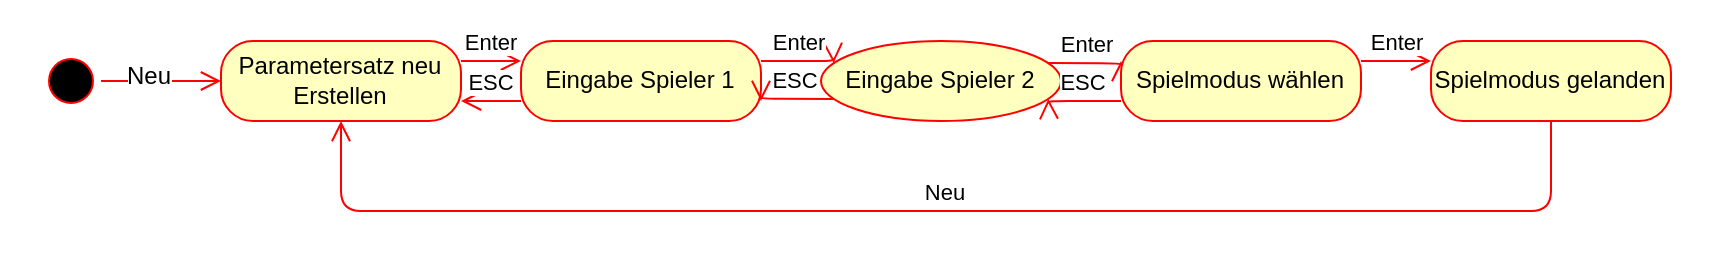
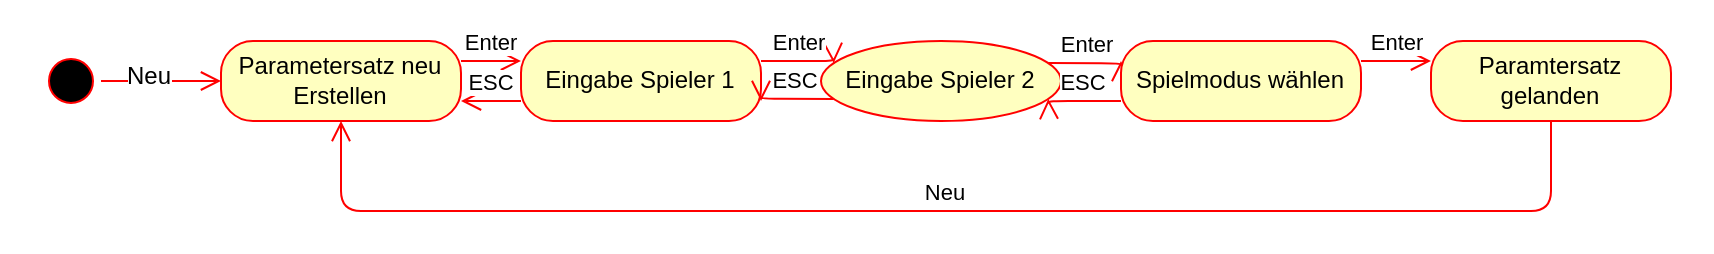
  <mxCell id="0" />
  <mxCell id="1" parent="0" />
  <mxCell id="2" value="" style="ellipse;html=1;shape=startState;fillColor=#000000;strokeColor=#ff0000;" vertex="1" parent="1"><mxGeometry x="20" y="25" width="30" height="30" as="geometry" /></mxCell>
  <mxCell id="3" value="" style="edgeStyle=orthogonalEdgeStyle;html=1;verticalAlign=bottom;endArrow=open;endSize=8;strokeColor=#ff0000;entryX=0;entryY=0.5;entryDx=0;entryDy=0;" edge="1" source="2" parent="1" target="6"><mxGeometry relative="1" as="geometry"><mxPoint x="410" y="15" as="targetPoint" /></mxGeometry></mxCell>
  <mxCell id="4" value="Neu" style="text;html=1;align=center;verticalAlign=middle;resizable=0;points=[];labelBackgroundColor=#ffffff;" vertex="1" connectable="0" parent="3"><mxGeometry x="-0.24" y="3" relative="1" as="geometry"><mxPoint as="offset" /></mxGeometry></mxCell>
  <mxCell id="5" value="Enter" style="edgeStyle=orthogonalEdgeStyle;rounded=1;orthogonalLoop=1;jettySize=auto;html=1;exitX=1;exitY=0.25;exitDx=0;exitDy=0;entryX=0;entryY=0.25;entryDx=0;entryDy=0;verticalAlign=bottom;strokeColor=#ff0000;endArrow=open;endSize=8;" edge="1" parent="1" source="6" target="9"><mxGeometry relative="1" as="geometry" /></mxCell>
  <mxCell id="6" value="Parametersatz neu Erstellen" style="rounded=1;whiteSpace=wrap;html=1;arcSize=40;fontColor=#000000;fillColor=#ffffc0;strokeColor=#ff0000;" vertex="1" parent="1"><mxGeometry x="110" y="20" width="120" height="40" as="geometry" /></mxCell>
  <mxCell id="7" value="Enter" style="edgeStyle=orthogonalEdgeStyle;rounded=1;orthogonalLoop=1;jettySize=auto;html=1;exitX=1;exitY=0.25;exitDx=0;exitDy=0;entryX=0;entryY=0.25;entryDx=0;entryDy=0;verticalAlign=bottom;strokeColor=#ff0000;endArrow=open;endSize=8;" edge="1" parent="1" source="9" target="12"><mxGeometry relative="1" as="geometry" /></mxCell>
  <mxCell id="8" value="ESC" style="edgeStyle=orthogonalEdgeStyle;rounded=1;orthogonalLoop=1;jettySize=auto;html=1;exitX=0;exitY=0.75;exitDx=0;exitDy=0;entryX=1;entryY=0.75;entryDx=0;entryDy=0;verticalAlign=bottom;strokeColor=#ff0000;endArrow=open;endSize=8;" edge="1" parent="1" source="9" target="6"><mxGeometry relative="1" as="geometry" /></mxCell>
  <mxCell id="9" value="Eingabe Spieler 1" style="rounded=1;whiteSpace=wrap;html=1;arcSize=40;fontColor=#000000;fillColor=#ffffc0;strokeColor=#ff0000;" vertex="1" parent="1"><mxGeometry x="260" y="20" width="120" height="40" as="geometry" /></mxCell>
  <mxCell id="10" value="Enter" style="edgeStyle=orthogonalEdgeStyle;rounded=1;orthogonalLoop=1;jettySize=auto;html=1;exitX=1;exitY=0.25;exitDx=0;exitDy=0;entryX=0;entryY=0.25;entryDx=0;entryDy=0;verticalAlign=bottom;strokeColor=#ff0000;endArrow=open;endSize=8;" edge="1" parent="1" source="12" target="15"><mxGeometry relative="1" as="geometry" /></mxCell>
  <mxCell id="11" value="ESC" style="edgeStyle=orthogonalEdgeStyle;rounded=1;orthogonalLoop=1;jettySize=auto;html=1;exitX=0;exitY=0.75;exitDx=0;exitDy=0;entryX=1;entryY=0.75;entryDx=0;entryDy=0;verticalAlign=bottom;strokeColor=#ff0000;endArrow=open;endSize=8;" edge="1" parent="1" source="12" target="9"><mxGeometry relative="1" as="geometry" /></mxCell>
  <mxCell id="12" value="Eingabe Spieler 2" style="ellipse;whiteSpace=wrap;html=1;arcSize=40;fontColor=#000000;fillColor=#ffffc0;strokeColor=#ff0000;" vertex="1" parent="1"><mxGeometry x="410" y="20" width="120" height="40" as="geometry" /></mxCell>
  <mxCell id="13" value="Enter" style="edgeStyle=orthogonalEdgeStyle;rounded=1;orthogonalLoop=1;jettySize=auto;html=1;exitX=1;exitY=0.25;exitDx=0;exitDy=0;entryX=0;entryY=0.25;entryDx=0;entryDy=0;verticalAlign=bottom;strokeColor=#ff0000;endArrow=open;endSize=8;" edge="1" parent="1" source="15" target="17"><mxGeometry relative="1" as="geometry" /></mxCell>
  <mxCell id="14" value="ESC" style="edgeStyle=orthogonalEdgeStyle;rounded=1;orthogonalLoop=1;jettySize=auto;html=1;exitX=0;exitY=0.75;exitDx=0;exitDy=0;entryX=1;entryY=0.75;entryDx=0;entryDy=0;verticalAlign=bottom;strokeColor=#ff0000;endArrow=open;endSize=8;" edge="1" parent="1" source="15" target="12"><mxGeometry relative="1" as="geometry" /></mxCell>
  <mxCell id="15" value="Spielmodus wählen" style="rounded=1;whiteSpace=wrap;html=1;arcSize=40;fontColor=#000000;fillColor=#ffffc0;strokeColor=#ff0000;" vertex="1" parent="1"><mxGeometry x="560" y="20" width="120" height="40" as="geometry" /></mxCell>
  <mxCell id="16" value="Neu" style="edgeStyle=orthogonalEdgeStyle;rounded=1;orthogonalLoop=1;jettySize=auto;html=1;exitX=0.5;exitY=1;exitDx=0;exitDy=0;entryX=0.5;entryY=1;entryDx=0;entryDy=0;verticalAlign=bottom;strokeColor=#ff0000;endArrow=open;endSize=8;" edge="1" parent="1" source="17" target="6"><mxGeometry relative="1" as="geometry"><Array as="points"><mxPoint x="775" y="105" /><mxPoint x="170" y="105" /></Array></mxGeometry></mxCell>
- <mxCell id="17" value="Spielmodus gelanden" style="rounded=1;whiteSpace=wrap;html=1;arcSize=40;fontColor=#000000;fillColor=#ffffc0;strokeColor=#ff0000;" vertex="1" parent="1"><mxGeometry x="715" y="20" width="120" height="40" as="geometry" /></mxCell>
+ <mxCell id="17" value="Paramtersatz gelanden" style="rounded=1;whiteSpace=wrap;html=1;arcSize=40;fontColor=#000000;fillColor=#ffffc0;strokeColor=#ff0000;" vertex="1" parent="1"><mxGeometry x="715" y="20" width="120" height="40" as="geometry" /></mxCell>
